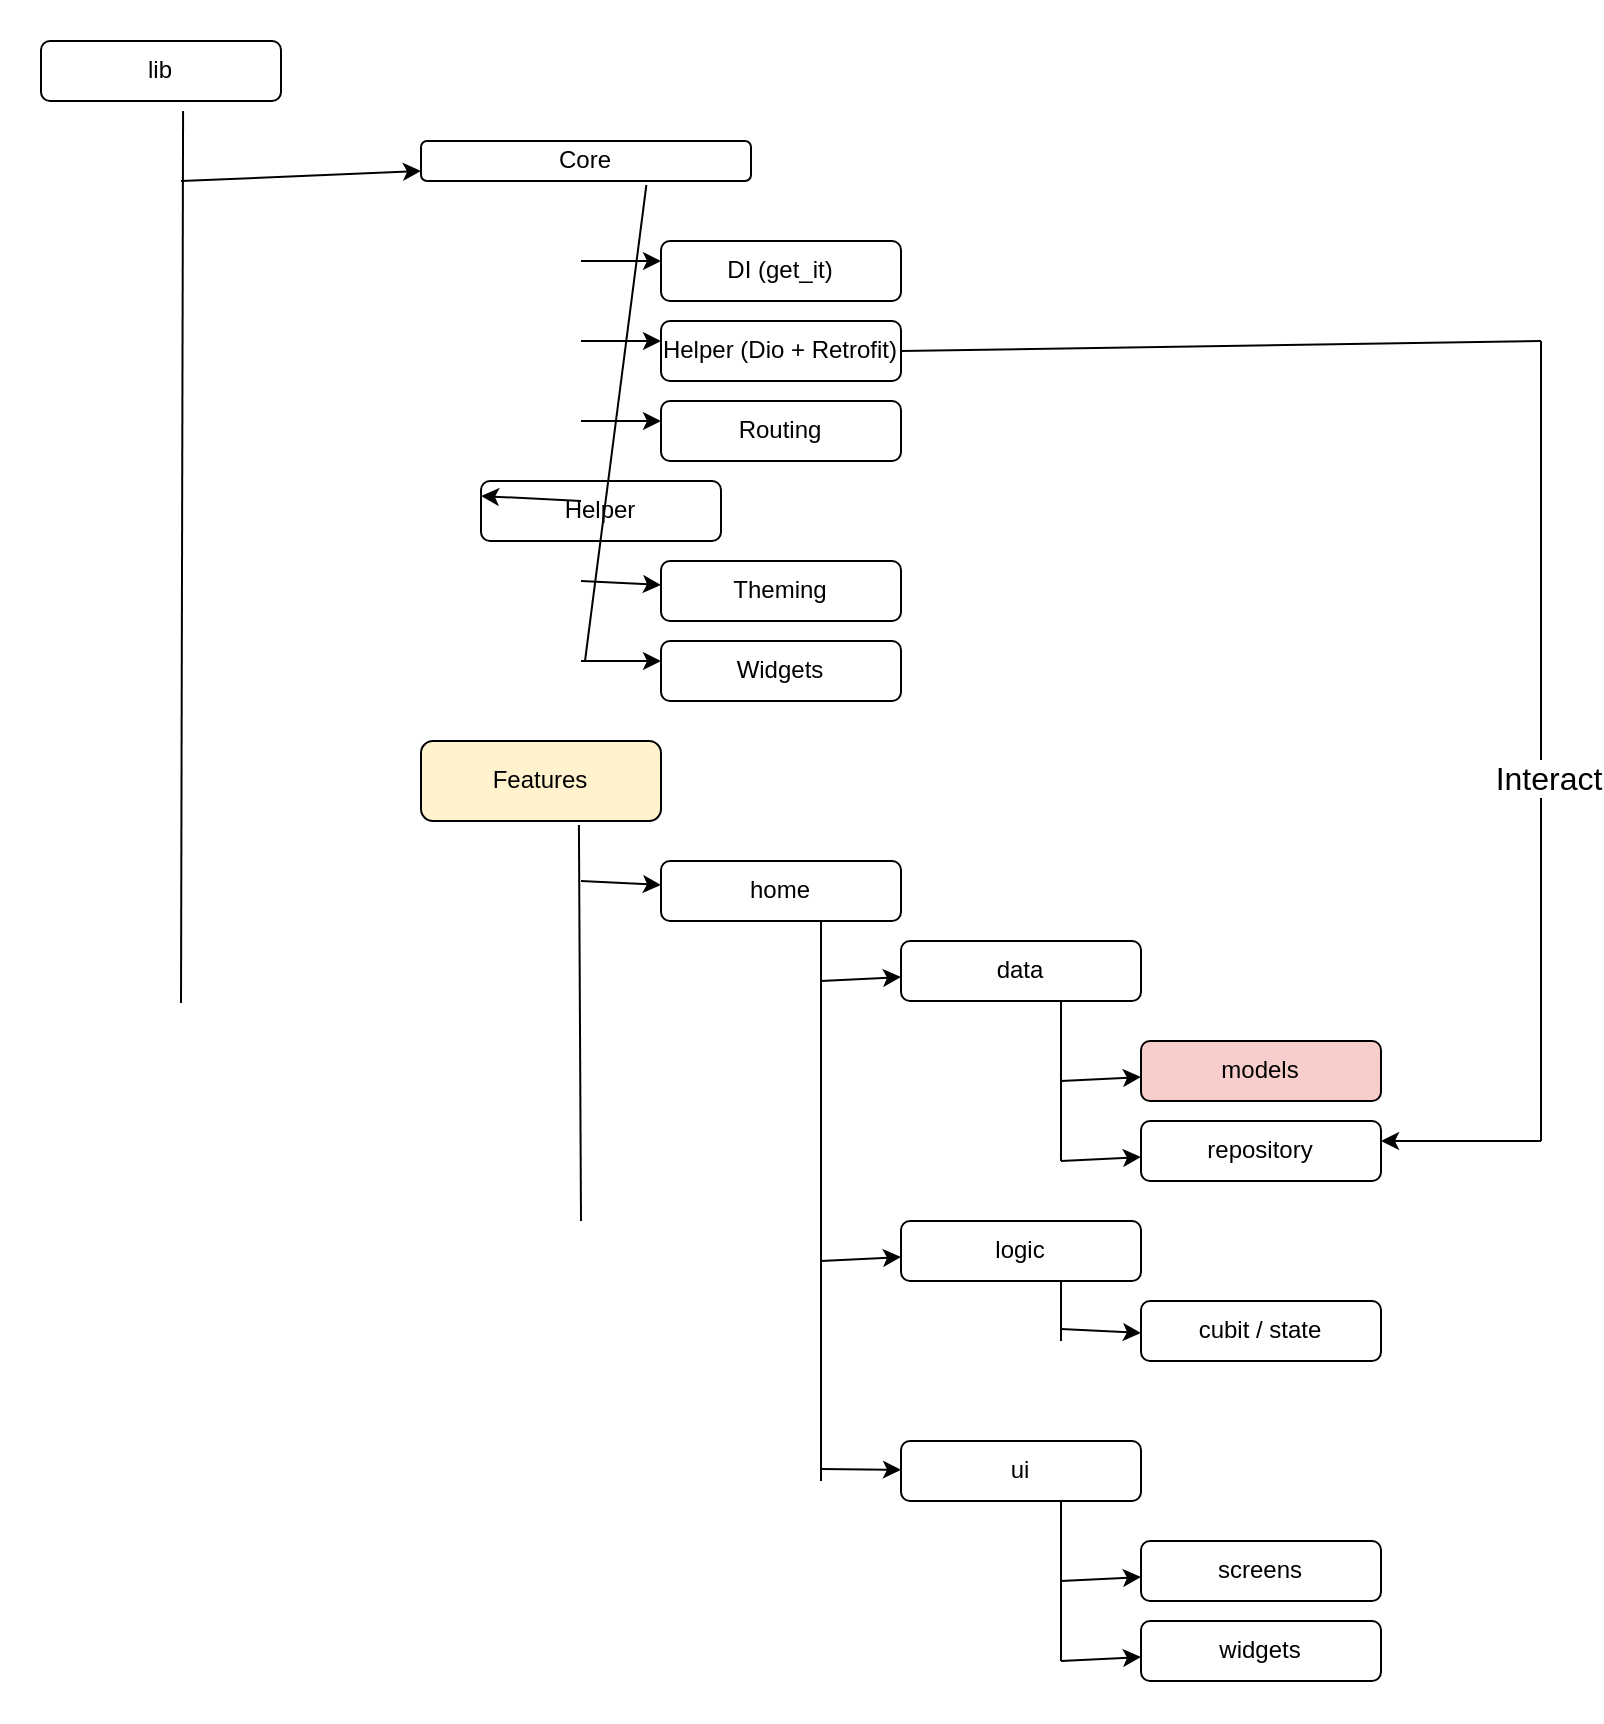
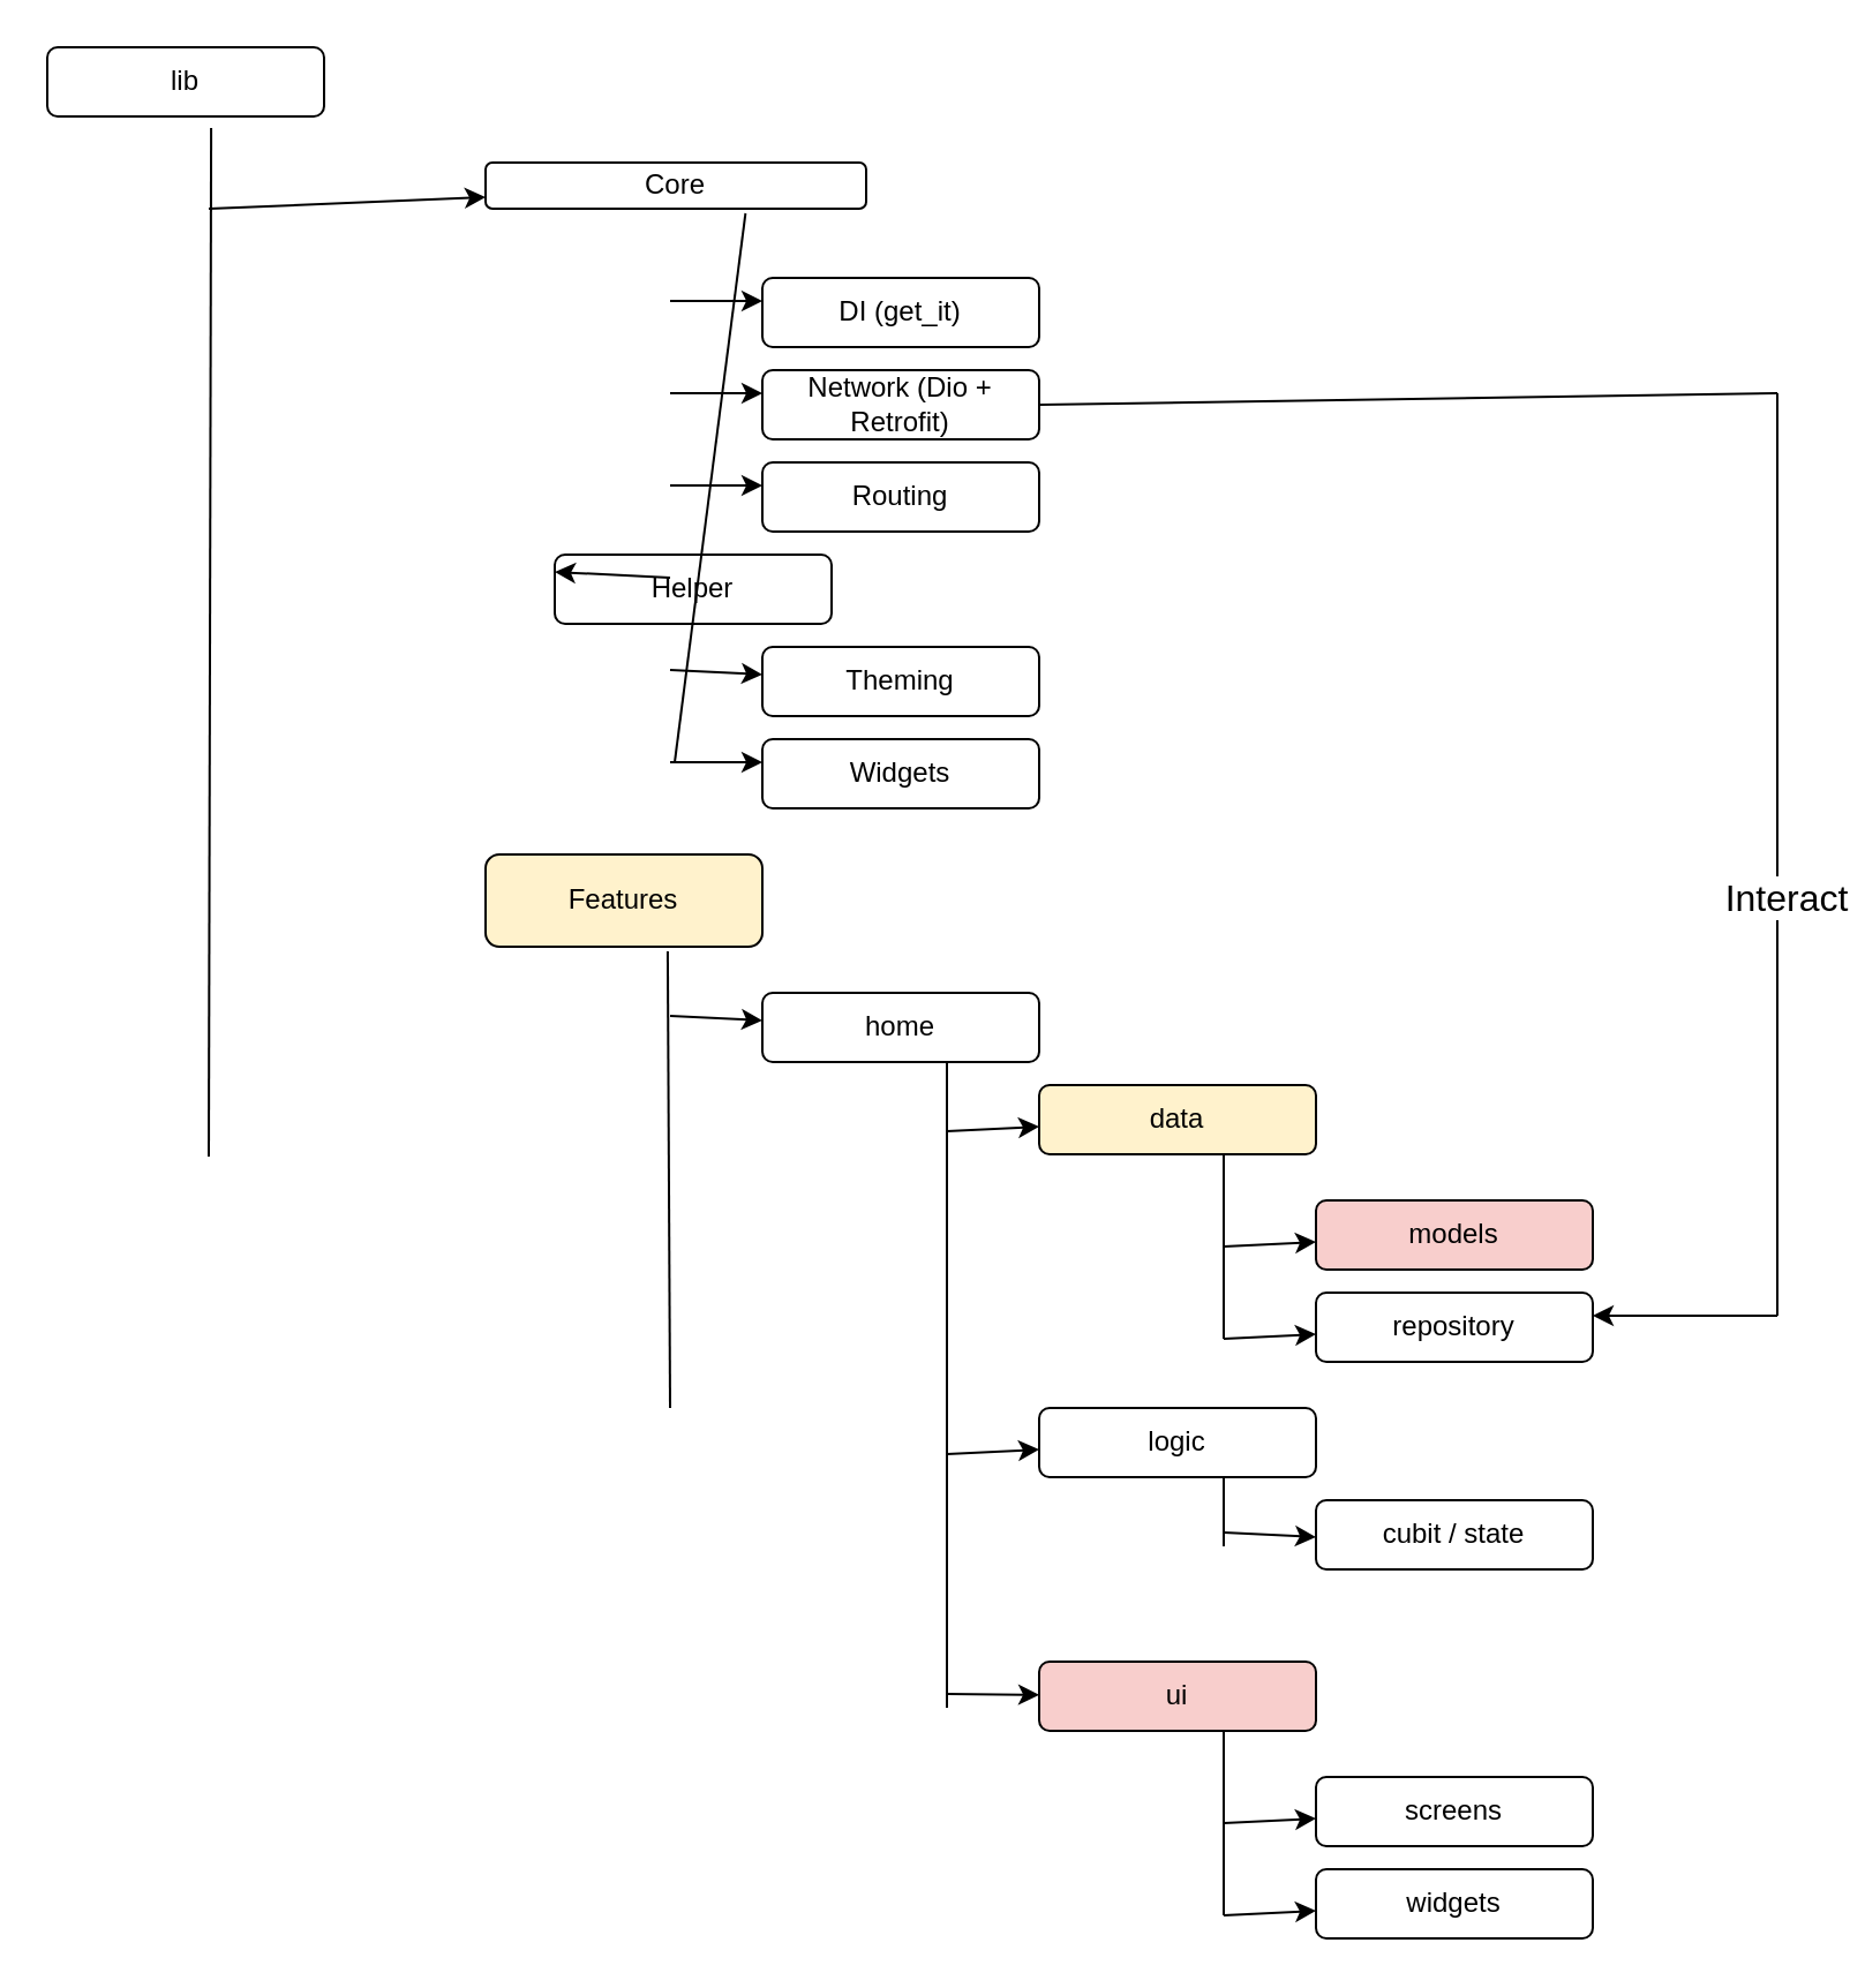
  <mxCell id="0" />
  <mxCell id="1" parent="0" />
  <mxCell id="2" value="lib" style="rounded=1;whiteSpace=wrap;html=1;" vertex="1" parent="1"><mxGeometry x="20" y="20" width="120" height="30" as="geometry" /></mxCell>
  <mxCell id="3" value="" style="endArrow=none;html=1;rounded=0;entryX=0.592;entryY=1.167;entryDx=0;entryDy=0;entryPerimeter=0;" edge="1" parent="1" target="2"><mxGeometry width="50" height="50" relative="1" as="geometry"><mxPoint x="90" y="501" as="sourcePoint" /><mxPoint x="340" y="150" as="targetPoint" /></mxGeometry></mxCell>
  <mxCell id="4" value="" style="endArrow=classic;html=1;rounded=0;entryX=0;entryY=0.75;entryDx=0;entryDy=0;" edge="1" parent="1" target="5"><mxGeometry width="50" height="50" relative="1" as="geometry"><mxPoint x="90" y="90" as="sourcePoint" /><mxPoint x="330" y="210" as="targetPoint" /></mxGeometry></mxCell>
  <mxCell id="5" value="Core" style="rounded=1;whiteSpace=wrap;html=1;" vertex="1" parent="1"><mxGeometry x="210" y="70" width="165" height="20" as="geometry" /></mxCell>
  <mxCell id="6" value="DI (get_it)" style="rounded=1;whiteSpace=wrap;html=1;" vertex="1" parent="1"><mxGeometry x="330" y="120" width="120" height="30" as="geometry" /></mxCell>
- <mxCell id="7" value="Helper (Dio + Retrofit)" style="rounded=1;whiteSpace=wrap;html=1;" vertex="1" parent="1"><mxGeometry x="330" y="160" width="120" height="30" as="geometry" /></mxCell>
+ <mxCell id="7" value="Network (Dio + Retrofit)" style="rounded=1;whiteSpace=wrap;html=1;" vertex="1" parent="1"><mxGeometry x="330" y="160" width="120" height="30" as="geometry" /></mxCell>
  <mxCell id="8" value="Routing&lt;span style=&quot;color: rgba(0, 0, 0, 0); font-family: monospace; font-size: 0px; text-align: start; text-wrap-mode: nowrap;&quot;&gt;%3CmxGraphModel%3E%3Croot%3E%3CmxCell%20id%3D%220%22%2F%3E%3CmxCell%20id%3D%221%22%20parent%3D%220%22%2F%3E%3CmxCell%20id%3D%222%22%20value%3D%22Network%20(Dio%20%2B%20Retrofit)%22%20style%3D%22rounded%3D1%3BwhiteSpace%3Dwrap%3Bhtml%3D1%3B%22%20vertex%3D%221%22%20parent%3D%221%22%3E%3CmxGeometry%20x%3D%22400%22%20y%3D%22200%22%20width%3D%22120%22%20height%3D%2230%22%20as%3D%22geometry%22%2F%3E%3C%2FmxCell%3E%3C%2Froot%3E%3C%2FmxGraphModel%3E&lt;/span&gt;" style="rounded=1;whiteSpace=wrap;html=1;" vertex="1" parent="1"><mxGeometry x="330" y="200" width="120" height="30" as="geometry" /></mxCell>
  <mxCell id="9" value="Helper" style="rounded=1;whiteSpace=wrap;html=1;" vertex="1" parent="1"><mxGeometry x="240" y="240" width="120" height="30" as="geometry" /></mxCell>
  <mxCell id="10" value="Theming" style="rounded=1;whiteSpace=wrap;html=1;" vertex="1" parent="1"><mxGeometry x="330" y="280" width="120" height="30" as="geometry" /></mxCell>
  <mxCell id="11" value="Widgets" style="rounded=1;whiteSpace=wrap;html=1;" vertex="1" parent="1"><mxGeometry x="330" y="320" width="120" height="30" as="geometry" /></mxCell>
  <mxCell id="12" value="" style="endArrow=classic;html=1;rounded=0;" edge="1" parent="1"><mxGeometry width="50" height="50" relative="1" as="geometry"><mxPoint x="290" y="130" as="sourcePoint" /><mxPoint x="330" y="130" as="targetPoint" /></mxGeometry></mxCell>
  <mxCell id="13" value="" style="endArrow=none;html=1;rounded=0;entryX=0.683;entryY=1.1;entryDx=0;entryDy=0;entryPerimeter=0;" edge="1" parent="1" target="5"><mxGeometry width="50" height="50" relative="1" as="geometry"><mxPoint x="292" y="330" as="sourcePoint" /><mxPoint x="290" y="110" as="targetPoint" /></mxGeometry></mxCell>
  <mxCell id="14" value="" style="endArrow=classic;html=1;rounded=0;" edge="1" parent="1"><mxGeometry width="50" height="50" relative="1" as="geometry"><mxPoint x="290" y="170" as="sourcePoint" /><mxPoint x="330" y="170" as="targetPoint" /></mxGeometry></mxCell>
  <mxCell id="15" value="" style="endArrow=classic;html=1;rounded=0;" edge="1" parent="1"><mxGeometry width="50" height="50" relative="1" as="geometry"><mxPoint x="290" y="210" as="sourcePoint" /><mxPoint x="330" y="210" as="targetPoint" /></mxGeometry></mxCell>
  <mxCell id="16" value="" style="endArrow=classic;html=1;rounded=0;entryX=0;entryY=0.25;entryDx=0;entryDy=0;" edge="1" parent="1" target="9"><mxGeometry width="50" height="50" relative="1" as="geometry"><mxPoint x="290" y="250" as="sourcePoint" /><mxPoint x="830" y="170" as="targetPoint" /></mxGeometry></mxCell>
  <mxCell id="17" value="" style="endArrow=classic;html=1;rounded=0;" edge="1" parent="1" target="10"><mxGeometry width="50" height="50" relative="1" as="geometry"><mxPoint x="290" y="290" as="sourcePoint" /><mxPoint x="840" y="180" as="targetPoint" /></mxGeometry></mxCell>
  <mxCell id="18" value="" style="endArrow=classic;html=1;rounded=0;" edge="1" parent="1"><mxGeometry width="50" height="50" relative="1" as="geometry"><mxPoint x="290" y="330" as="sourcePoint" /><mxPoint x="330" y="330" as="targetPoint" /></mxGeometry></mxCell>
  <mxCell id="19" value="" style="endArrow=classic;html=1;rounded=0;" edge="1" parent="1" target="25"><mxGeometry width="50" height="50" relative="1" as="geometry"><mxPoint x="410" y="490" as="sourcePoint" /><mxPoint x="860" y="200" as="targetPoint" /></mxGeometry></mxCell>
  <mxCell id="20" value="" style="endArrow=classic;html=1;rounded=0;" edge="1" parent="1"><mxGeometry width="50" height="50" relative="1" as="geometry"><mxPoint x="530" y="664" as="sourcePoint" /><mxPoint x="570" y="666" as="targetPoint" /></mxGeometry></mxCell>
  <mxCell id="21" value="" style="endArrow=classic;html=1;rounded=0;" edge="1" parent="1" target="30"><mxGeometry width="50" height="50" relative="1" as="geometry"><mxPoint x="530" y="540" as="sourcePoint" /><mxPoint x="890" y="230" as="targetPoint" /></mxGeometry></mxCell>
  <mxCell id="22" value="Features" style="rounded=1;whiteSpace=wrap;html=1;fillColor=#fff2cc;" vertex="1" parent="1"><mxGeometry x="210" y="370" width="120" height="40" as="geometry" /></mxCell>
  <mxCell id="23" value="" style="endArrow=none;html=1;rounded=0;entryX=0.658;entryY=1.05;entryDx=0;entryDy=0;entryPerimeter=0;" edge="1" parent="1" target="22"><mxGeometry width="50" height="50" relative="1" as="geometry"><mxPoint x="290" y="610" as="sourcePoint" /><mxPoint x="480" y="390" as="targetPoint" /></mxGeometry></mxCell>
  <mxCell id="24" value="home" style="rounded=1;whiteSpace=wrap;html=1;" vertex="1" parent="1"><mxGeometry x="330" y="430" width="120" height="30" as="geometry" /></mxCell>
- <mxCell id="25" value="data" style="rounded=1;whiteSpace=wrap;html=1;" vertex="1" parent="1"><mxGeometry x="450" y="470" width="120" height="30" as="geometry" /></mxCell>
+ <mxCell id="25" value="data" style="rounded=1;whiteSpace=wrap;html=1;fillColor=#fff2cc;" vertex="1" parent="1"><mxGeometry x="450" y="470" width="120" height="30" as="geometry" /></mxCell>
  <mxCell id="26" value="logic" style="rounded=1;whiteSpace=wrap;html=1;" vertex="1" parent="1"><mxGeometry x="450" y="610" width="120" height="30" as="geometry" /></mxCell>
- <mxCell id="27" value="ui" style="rounded=1;whiteSpace=wrap;html=1;" vertex="1" parent="1"><mxGeometry x="450" y="720" width="120" height="30" as="geometry" /></mxCell>
+ <mxCell id="27" value="ui" style="rounded=1;whiteSpace=wrap;html=1;fillColor=#f8cecc;" vertex="1" parent="1"><mxGeometry x="450" y="720" width="120" height="30" as="geometry" /></mxCell>
  <mxCell id="28" value="" style="endArrow=none;html=1;rounded=0;entryX=0.658;entryY=1.05;entryDx=0;entryDy=0;entryPerimeter=0;" edge="1" parent="1"><mxGeometry width="50" height="50" relative="1" as="geometry"><mxPoint x="410" y="740" as="sourcePoint" /><mxPoint x="410" y="460" as="targetPoint" /></mxGeometry></mxCell>
  <mxCell id="29" value="repository" style="rounded=1;whiteSpace=wrap;html=1;" vertex="1" parent="1"><mxGeometry x="570" y="560" width="120" height="30" as="geometry" /></mxCell>
  <mxCell id="30" value="models" style="rounded=1;whiteSpace=wrap;html=1;fillColor=#f8cecc;" vertex="1" parent="1"><mxGeometry x="570" y="520" width="120" height="30" as="geometry" /></mxCell>
  <mxCell id="31" value="" style="endArrow=none;html=1;rounded=0;entryX=0.658;entryY=1.05;entryDx=0;entryDy=0;entryPerimeter=0;" edge="1" parent="1"><mxGeometry width="50" height="50" relative="1" as="geometry"><mxPoint x="530" y="580" as="sourcePoint" /><mxPoint x="530" y="500" as="targetPoint" /></mxGeometry></mxCell>
  <mxCell id="32" value="" style="endArrow=classic;html=1;rounded=0;" edge="1" parent="1" target="29"><mxGeometry width="50" height="50" relative="1" as="geometry"><mxPoint x="530" y="580" as="sourcePoint" /><mxPoint x="900" y="240" as="targetPoint" /></mxGeometry></mxCell>
  <mxCell id="33" value="" style="endArrow=classic;html=1;rounded=0;" edge="1" parent="1" target="26"><mxGeometry width="50" height="50" relative="1" as="geometry"><mxPoint x="410" y="630" as="sourcePoint" /><mxPoint x="910" y="250" as="targetPoint" /></mxGeometry></mxCell>
  <mxCell id="34" value="" style="endArrow=classic;html=1;rounded=0;" edge="1" parent="1" target="24"><mxGeometry width="50" height="50" relative="1" as="geometry"><mxPoint x="290" y="440" as="sourcePoint" /><mxPoint x="920" y="260" as="targetPoint" /></mxGeometry></mxCell>
  <mxCell id="35" value="cubit / state" style="rounded=1;whiteSpace=wrap;html=1;" vertex="1" parent="1"><mxGeometry x="570" y="650" width="120" height="30" as="geometry" /></mxCell>
  <mxCell id="36" value="" style="endArrow=none;html=1;rounded=0;entryX=0.658;entryY=1.05;entryDx=0;entryDy=0;entryPerimeter=0;" edge="1" parent="1"><mxGeometry width="50" height="50" relative="1" as="geometry"><mxPoint x="530" y="670" as="sourcePoint" /><mxPoint x="530" y="640" as="targetPoint" /><Array as="points"><mxPoint x="530" y="670" /><mxPoint x="530" y="660" /></Array></mxGeometry></mxCell>
  <mxCell id="37" value="widgets" style="rounded=1;whiteSpace=wrap;html=1;" vertex="1" parent="1"><mxGeometry x="570" y="810" width="120" height="30" as="geometry" /></mxCell>
  <mxCell id="38" value="screens" style="rounded=1;whiteSpace=wrap;html=1;" vertex="1" parent="1"><mxGeometry x="570" y="770" width="120" height="30" as="geometry" /></mxCell>
  <mxCell id="39" value="" style="endArrow=classic;html=1;rounded=0;" edge="1" parent="1" target="27"><mxGeometry width="50" height="50" relative="1" as="geometry"><mxPoint x="410" y="734" as="sourcePoint" /><mxPoint x="500" y="806" as="targetPoint" /></mxGeometry></mxCell>
  <mxCell id="40" value="" style="endArrow=classic;html=1;rounded=0;" edge="1" parent="1" target="37"><mxGeometry width="50" height="50" relative="1" as="geometry"><mxPoint x="530" y="830" as="sourcePoint" /><mxPoint x="1070" y="670" as="targetPoint" /></mxGeometry></mxCell>
  <mxCell id="41" value="" style="endArrow=classic;html=1;rounded=0;" edge="1" parent="1" target="38"><mxGeometry width="50" height="50" relative="1" as="geometry"><mxPoint x="530" y="790" as="sourcePoint" /><mxPoint x="1030" y="590" as="targetPoint" /></mxGeometry></mxCell>
  <mxCell id="42" value="" style="endArrow=none;html=1;rounded=0;entryX=0.658;entryY=1.05;entryDx=0;entryDy=0;entryPerimeter=0;" edge="1" parent="1"><mxGeometry width="50" height="50" relative="1" as="geometry"><mxPoint x="530" y="830" as="sourcePoint" /><mxPoint x="530" y="750" as="targetPoint" /></mxGeometry></mxCell>
  <mxCell id="43" value="" style="endArrow=none;html=1;rounded=0;exitX=1;exitY=0.5;exitDx=0;exitDy=0;" edge="1" parent="1" source="7"><mxGeometry width="50" height="50" relative="1" as="geometry"><mxPoint x="510" y="350" as="sourcePoint" /><mxPoint x="770" y="170" as="targetPoint" /></mxGeometry></mxCell>
  <mxCell id="44" value="" style="endArrow=none;html=1;rounded=0;" edge="1" parent="1"><mxGeometry width="50" height="50" relative="1" as="geometry"><mxPoint x="770" y="570" as="sourcePoint" /><mxPoint x="770" y="170" as="targetPoint" /></mxGeometry></mxCell>
  <mxCell id="45" value="&lt;font size=&quot;3&quot;&gt;Interact&lt;/font&gt;" style="edgeLabel;html=1;align=center;verticalAlign=middle;resizable=0;points=[];" vertex="1" connectable="0" parent="44"><mxGeometry x="-0.09" y="-3" relative="1" as="geometry"><mxPoint as="offset" /></mxGeometry></mxCell>
  <mxCell id="46" value="" style="endArrow=classic;html=1;rounded=0;" edge="1" parent="1"><mxGeometry width="50" height="50" relative="1" as="geometry"><mxPoint x="770" y="570" as="sourcePoint" /><mxPoint x="690" y="570" as="targetPoint" /></mxGeometry></mxCell>
